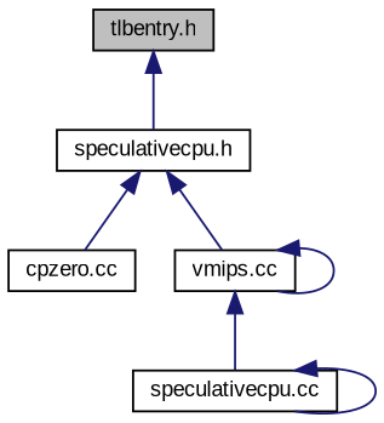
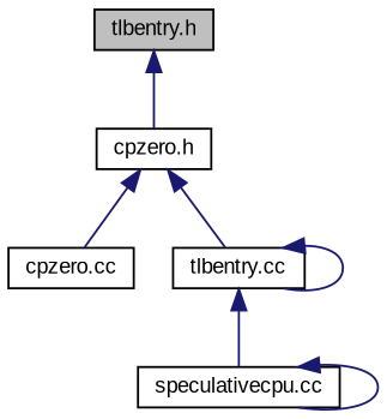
  digraph {
    fontname="Liberation Sans"
    node [color=black fillcolor=white fontname="Liberation Sans" fontsize=10 shape=record style=filled]
    edge [color=midnightblue dir=back fontname="Liberation Sans" fontsize=10 labelfontname=FreeSans labelfontsize=10 style=solid]
    n1 [fillcolor=grey75 fontcolor=black height=0.2 label="tlbentry.h" width=0.4]
-   n2 [height=0.2 label="speculativecpu.h" width=0.4]
+   n2 [height=0.2 label="cpzero.h" width=0.4]
    n3 [height=0.2 label="cpzero.cc" width=0.4]
-   n4 [height=0.2 label="vmips.cc" width=0.4]
+   n4 [height=0.2 label="tlbentry.cc" width=0.4]
    n5 [height=0.2 label="speculativecpu.cc" width=0.4]
    n1 -> n2
    n2 -> n3
    n2 -> n4
    n4 -> n4
    n4 -> n5
    n5 -> n5
  }
